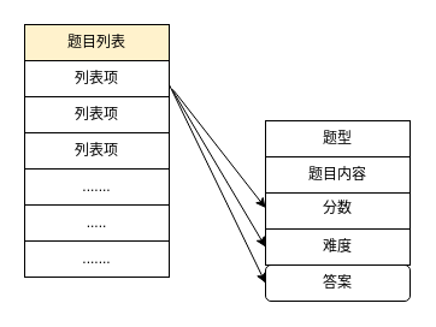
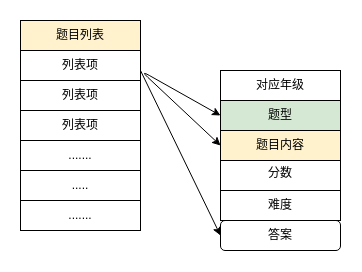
  <mxCell id="0" />
  <mxCell id="1" parent="0" />
  <mxCell id="2" value="列表项" style="rounded=0;whiteSpace=wrap;html=1;" vertex="1" parent="1"><mxGeometry x="20" y="50" width="120" height="30" as="geometry" /></mxCell>
  <mxCell id="3" value="题目列表" style="rounded=0;whiteSpace=wrap;html=1;fillColor=#fff2cc;" vertex="1" parent="1"><mxGeometry x="20" y="20" width="120" height="30" as="geometry" /></mxCell>
  <mxCell id="4" value="列表项" style="rounded=0;whiteSpace=wrap;html=1;" vertex="1" parent="1"><mxGeometry x="20" y="80" width="120" height="30" as="geometry" /></mxCell>
  <mxCell id="5" value="......." style="rounded=0;whiteSpace=wrap;html=1;" vertex="1" parent="1"><mxGeometry x="20" y="200" width="120" height="30" as="geometry" /></mxCell>
  <mxCell id="6" value="....." style="rounded=0;whiteSpace=wrap;html=1;" vertex="1" parent="1"><mxGeometry x="20" y="170" width="120" height="30" as="geometry" /></mxCell>
  <mxCell id="7" value="......." style="rounded=0;whiteSpace=wrap;html=1;" vertex="1" parent="1"><mxGeometry x="20" y="140" width="120" height="30" as="geometry" /></mxCell>
  <mxCell id="8" value="列表项" style="rounded=0;whiteSpace=wrap;html=1;" vertex="1" parent="1"><mxGeometry x="20" y="110" width="120" height="30" as="geometry" /></mxCell>
+ <mxCell id="9" value="对应年级" style="rounded=0;whiteSpace=wrap;html=1;" vertex="1" parent="1"><mxGeometry x="220" y="70" width="120" height="30" as="geometry" /></mxCell>
  <mxCell id="10" value="分数" style="rounded=0;whiteSpace=wrap;html=1;" vertex="1" parent="1"><mxGeometry x="220" y="155" width="120" height="35" as="geometry" /></mxCell>
- <mxCell id="11" value="题目内容" style="rounded=0;whiteSpace=wrap;html=1;" vertex="1" parent="1"><mxGeometry x="220" y="130" width="120" height="30" as="geometry" /></mxCell>
- <mxCell id="12" value="题型" style="rounded=0;whiteSpace=wrap;html=1;" vertex="1" parent="1"><mxGeometry x="220" y="100" width="120" height="30" as="geometry" /></mxCell>
+ <mxCell id="11" value="题目内容" style="rounded=0;whiteSpace=wrap;html=1;fillColor=#fff2cc;" vertex="1" parent="1"><mxGeometry x="220" y="130" width="120" height="30" as="geometry" /></mxCell>
+ <mxCell id="12" value="题型" style="rounded=0;whiteSpace=wrap;html=1;fillColor=#d5e8d4;" vertex="1" parent="1"><mxGeometry x="220" y="100" width="120" height="30" as="geometry" /></mxCell>
+ <mxCell id="13" value="" style="endArrow=classic;startArrow=classic;html=1;entryX=0;entryY=0.5;entryDx=0;entryDy=0;exitX=0;exitY=0.5;exitDx=0;exitDy=0;" edge="1" parent="1" source="11" target="12"><mxGeometry width="50" height="50" relative="1" as="geometry"><mxPoint x="140" y="180" as="sourcePoint" /><mxPoint x="190" y="130" as="targetPoint" /><Array as="points"><mxPoint x="140" y="70" /></Array></mxGeometry></mxCell>
  <mxCell id="14" value="答案" style="whiteSpace=wrap;html=1;rounded=1;" vertex="1" parent="1"><mxGeometry x="220" y="220" width="120" height="30" as="geometry" /></mxCell>
  <mxCell id="15" value="难度" style="rounded=0;whiteSpace=wrap;html=1;" vertex="1" parent="1"><mxGeometry x="220" y="190" width="120" height="30" as="geometry" /></mxCell>
- <mxCell id="16" value="" style="endArrow=classic;startArrow=classic;html=1;entryX=0;entryY=0.5;entryDx=0;entryDy=0;exitX=0;exitY=0.5;exitDx=0;exitDy=0;" edge="1" parent="1" source="15" target="10"><mxGeometry width="50" height="50" relative="1" as="geometry"><mxPoint x="140" y="180" as="sourcePoint" /><mxPoint x="190" y="130" as="targetPoint" /><Array as="points"><mxPoint x="140" y="70" /></Array></mxGeometry></mxCell>
  <mxCell id="17" value="" style="endArrow=classic;html=1;entryX=0;entryY=0.5;entryDx=0;entryDy=0;" edge="1" parent="1" target="14"><mxGeometry width="50" height="50" relative="1" as="geometry"><mxPoint x="140" y="70" as="sourcePoint" /><mxPoint x="190" y="130" as="targetPoint" /></mxGeometry></mxCell>
